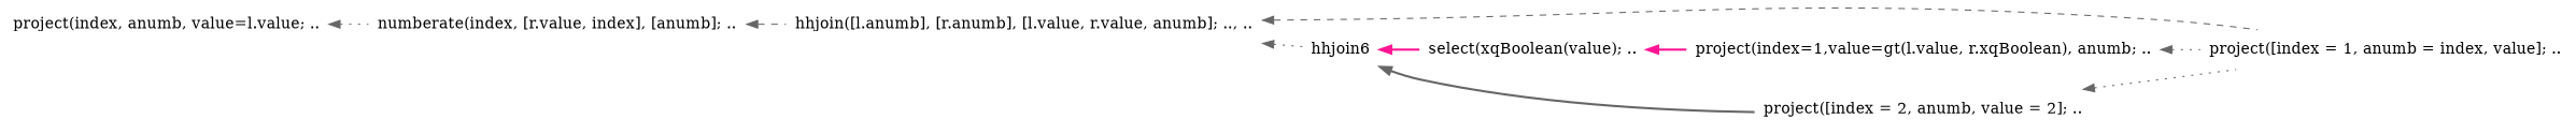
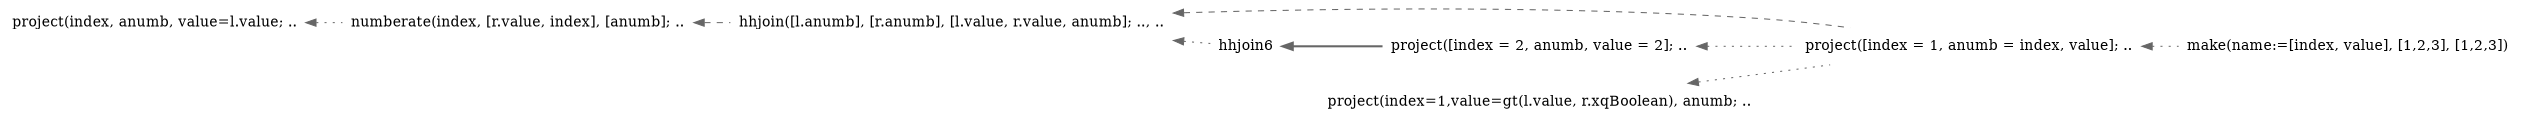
  digraph {
    rankdir=LR
    node [color=darkgreen shape=plaintext]
    edge [arrowhead=none arrowtail=normal color=gray40 dir=both fontcolor=black fontname=Helvetica style=dotted weight=1]
    n1 [color=blue label="project([index = 1, anumb = index, value]; .."]
+   n2 [color=teal label="make(name:=[index, value], [1,2,3], [1,2,3])"]
    n3 [color=blue label="project(index, anumb, value=l.value; .."]
    n4 [color=teal label="numberate(index, [r.value, index], [anumb]; .."]
    n5 [label="hhjoin([l.anumb], [r.anumb], [l.value, r.value, anumb]; .., .."]
    n6 [label=hhjoin6]
-   n7 [label="select(xqBoolean(value); .."]
    n8 [color=deeppink label="project([index = 2, anumb, value = 2]; .."]
    n9 [color=deeppink label="project(index=1,value=gt(l.value, r.xqBoolean), anumb; .."]
+   n1 -> n2
    n3 -> n4
    n4 -> n5 [style=dashed]
    n5 -> n1 [style=dashed]
    n5 -> n6
-   n6 -> n7 [color=deeppink style=bold]
    n6 -> n8 [style=bold]
-   n7 -> n9 [color=deeppink style=bold]
    n8 -> n1
    n9 -> n1
  }
